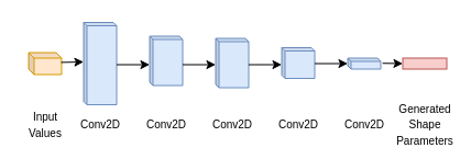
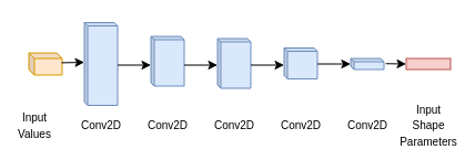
  <mxCell id="0" />
  <mxCell id="1" parent="0" />
  <mxCell id="2" value="" style="shape=cube;whiteSpace=wrap;html=1;boundedLbl=1;backgroundOutline=1;darkOpacity=0.05;darkOpacity2=0.1;size=5;fillColor=#ffe6cc;strokeColor=#d79b00;" parent="1" vertex="1"><mxGeometry x="25.5" y="47.5" width="30" height="20" as="geometry" /></mxCell>
  <mxCell id="3" value="" style="shape=cube;whiteSpace=wrap;html=1;boundedLbl=1;backgroundOutline=1;darkOpacity=0.05;darkOpacity2=0.1;size=3;fillColor=#dae8fc;strokeColor=#6c8ebf;" parent="1" vertex="1"><mxGeometry x="75.5" y="20" width="30" height="75" as="geometry" /></mxCell>
  <mxCell id="4" value="" style="shape=cube;whiteSpace=wrap;html=1;boundedLbl=1;backgroundOutline=1;darkOpacity=0.05;darkOpacity2=0.1;size=3;fillColor=#dae8fc;strokeColor=#6c8ebf;" parent="1" vertex="1"><mxGeometry x="135.5" y="32.5" width="30" height="45" as="geometry" /></mxCell>
  <mxCell id="5" value="" style="shape=cube;whiteSpace=wrap;html=1;boundedLbl=1;backgroundOutline=1;darkOpacity=0.05;darkOpacity2=0.1;size=3;fillColor=#dae8fc;strokeColor=#6c8ebf;" parent="1" vertex="1"><mxGeometry x="255.5" y="43" width="30" height="28" as="geometry" /></mxCell>
  <mxCell id="6" value="" style="shape=cube;whiteSpace=wrap;html=1;boundedLbl=1;backgroundOutline=1;darkOpacity=0.05;darkOpacity2=0.1;size=3;fillColor=#dae8fc;strokeColor=#6c8ebf;" parent="1" vertex="1"><mxGeometry x="195.5" y="34.5" width="30" height="45" as="geometry" /></mxCell>
  <mxCell id="7" value="" style="shape=cube;whiteSpace=wrap;html=1;boundedLbl=1;backgroundOutline=1;darkOpacity=0.05;darkOpacity2=0.1;size=3;fillColor=#dae8fc;strokeColor=#6c8ebf;" parent="1" vertex="1"><mxGeometry x="315.5" y="52.5" width="30" height="10" as="geometry" /></mxCell>
  <mxCell id="8" value="" style="endArrow=classic;html=1;entryX=0;entryY=0;entryDx=0;entryDy=36;entryPerimeter=0;exitX=0.984;exitY=0.445;exitDx=0;exitDy=0;exitPerimeter=0;" parent="1" source="2" target="3" edge="1"><mxGeometry width="50" height="50" relative="1" as="geometry"><mxPoint x="25.5" y="157.5" as="sourcePoint" /><mxPoint x="75.5" y="107.5" as="targetPoint" /></mxGeometry></mxCell>
  <mxCell id="9" value="&lt;font style=&quot;font-size: 10px&quot;&gt;Conv2D&lt;/font&gt;" style="text;html=1;strokeColor=none;fillColor=none;align=center;verticalAlign=middle;whiteSpace=wrap;rounded=0;" parent="1" vertex="1"><mxGeometry x="70.5" y="102.5" width="40" height="20" as="geometry" /></mxCell>
  <mxCell id="10" value="" style="endArrow=classic;html=1;exitX=1.056;exitY=0.472;exitDx=0;exitDy=0;exitPerimeter=0;" parent="1" source="7" edge="1"><mxGeometry width="50" height="50" relative="1" as="geometry"><mxPoint x="350.5" y="57.5" as="sourcePoint" /><mxPoint x="365.5" y="57.5" as="targetPoint" /></mxGeometry></mxCell>
  <mxCell id="11" value="" style="rounded=0;whiteSpace=wrap;html=1;fillColor=#f8cecc;strokeColor=#b85450;" parent="1" vertex="1"><mxGeometry x="365.5" y="52.5" width="40" height="10" as="geometry" /></mxCell>
- <mxCell id="12" value="&lt;font style=&quot;line-height: 120% ; font-size: 10px&quot;&gt;Generated Shape Parameters&lt;/font&gt;" style="text;html=1;strokeColor=none;fillColor=none;align=center;verticalAlign=middle;whiteSpace=wrap;rounded=0;" parent="1" vertex="1"><mxGeometry x="365.5" y="102.5" width="40" height="20" as="geometry" /></mxCell>
+ <mxCell id="12" value="&lt;font style=&quot;line-height: 120% ; font-size: 10px&quot;&gt;Input Shape Parameters&lt;/font&gt;" style="text;html=1;strokeColor=none;fillColor=none;align=center;verticalAlign=middle;whiteSpace=wrap;rounded=0;" parent="1" vertex="1"><mxGeometry x="365.5" y="102.5" width="40" height="20" as="geometry" /></mxCell>
  <mxCell id="13" value="&lt;font style=&quot;font-size: 10px&quot;&gt;Conv2D&lt;/font&gt;" style="text;html=1;strokeColor=none;fillColor=none;align=center;verticalAlign=middle;whiteSpace=wrap;rounded=0;" parent="1" vertex="1"><mxGeometry x="130.5" y="102.5" width="40" height="20" as="geometry" /></mxCell>
  <mxCell id="14" value="&lt;font style=&quot;font-size: 10px&quot;&gt;Conv2D&lt;/font&gt;" style="text;html=1;strokeColor=none;fillColor=none;align=center;verticalAlign=middle;whiteSpace=wrap;rounded=0;" parent="1" vertex="1"><mxGeometry x="190.5" y="102.5" width="40" height="20" as="geometry" /></mxCell>
  <mxCell id="15" value="&lt;font style=&quot;font-size: 10px&quot;&gt;Conv2D&lt;/font&gt;" style="text;html=1;strokeColor=none;fillColor=none;align=center;verticalAlign=middle;whiteSpace=wrap;rounded=0;" parent="1" vertex="1"><mxGeometry x="250.5" y="102.5" width="40" height="20" as="geometry" /></mxCell>
  <mxCell id="16" value="&lt;font style=&quot;font-size: 10px&quot;&gt;Conv2D&lt;/font&gt;" style="text;html=1;strokeColor=none;fillColor=none;align=center;verticalAlign=middle;whiteSpace=wrap;rounded=0;" parent="1" vertex="1"><mxGeometry x="310.5" y="102.5" width="40" height="20" as="geometry" /></mxCell>
- <mxCell id="17" value="&lt;font style=&quot;font-size: 10px&quot;&gt;Input Values&lt;br&gt;&lt;/font&gt;" style="text;html=1;strokeColor=none;fillColor=none;align=center;verticalAlign=middle;whiteSpace=wrap;rounded=0;" parent="1" vertex="1"><mxGeometry x="20.5" y="102.5" width="40" height="20" as="geometry" /></mxCell>
+ <mxCell id="17" value="&lt;font style=&quot;font-size: 10px&quot;&gt;Input Values&lt;br&gt;&lt;/font&gt;" style="text;html=1;strokeColor=none;fillColor=none;align=center;verticalAlign=middle;whiteSpace=wrap;rounded=0;" parent="1" vertex="1"><mxGeometry x="10.5" y="102.5" width="40" height="20" as="geometry" /></mxCell>
  <mxCell id="18" value="" style="endArrow=classic;html=1;exitX=0;exitY=0;exitDx=30;exitDy=24;exitPerimeter=0;" edge="1" parent="1"><mxGeometry width="50" height="50" relative="1" as="geometry"><mxPoint x="105.5" y="58.5" as="sourcePoint" /><mxPoint x="135.5" y="58.5" as="targetPoint" /></mxGeometry></mxCell>
  <mxCell id="19" value="" style="endArrow=classic;html=1;exitX=0;exitY=0;exitDx=30;exitDy=24;exitPerimeter=0;" edge="1" parent="1"><mxGeometry width="50" height="50" relative="1" as="geometry"><mxPoint x="165.5" y="58.5" as="sourcePoint" /><mxPoint x="195.5" y="58.5" as="targetPoint" /></mxGeometry></mxCell>
  <mxCell id="20" value="" style="endArrow=classic;html=1;exitX=0;exitY=0;exitDx=30;exitDy=24;exitPerimeter=0;" edge="1" parent="1"><mxGeometry width="50" height="50" relative="1" as="geometry"><mxPoint x="225.5" y="58.5" as="sourcePoint" /><mxPoint x="255.5" y="58.5" as="targetPoint" /></mxGeometry></mxCell>
  <mxCell id="21" value="" style="endArrow=classic;html=1;exitX=0;exitY=0;exitDx=30;exitDy=24;exitPerimeter=0;" edge="1" parent="1"><mxGeometry width="50" height="50" relative="1" as="geometry"><mxPoint x="285.5" y="57.5" as="sourcePoint" /><mxPoint x="315.5" y="57.5" as="targetPoint" /></mxGeometry></mxCell>
